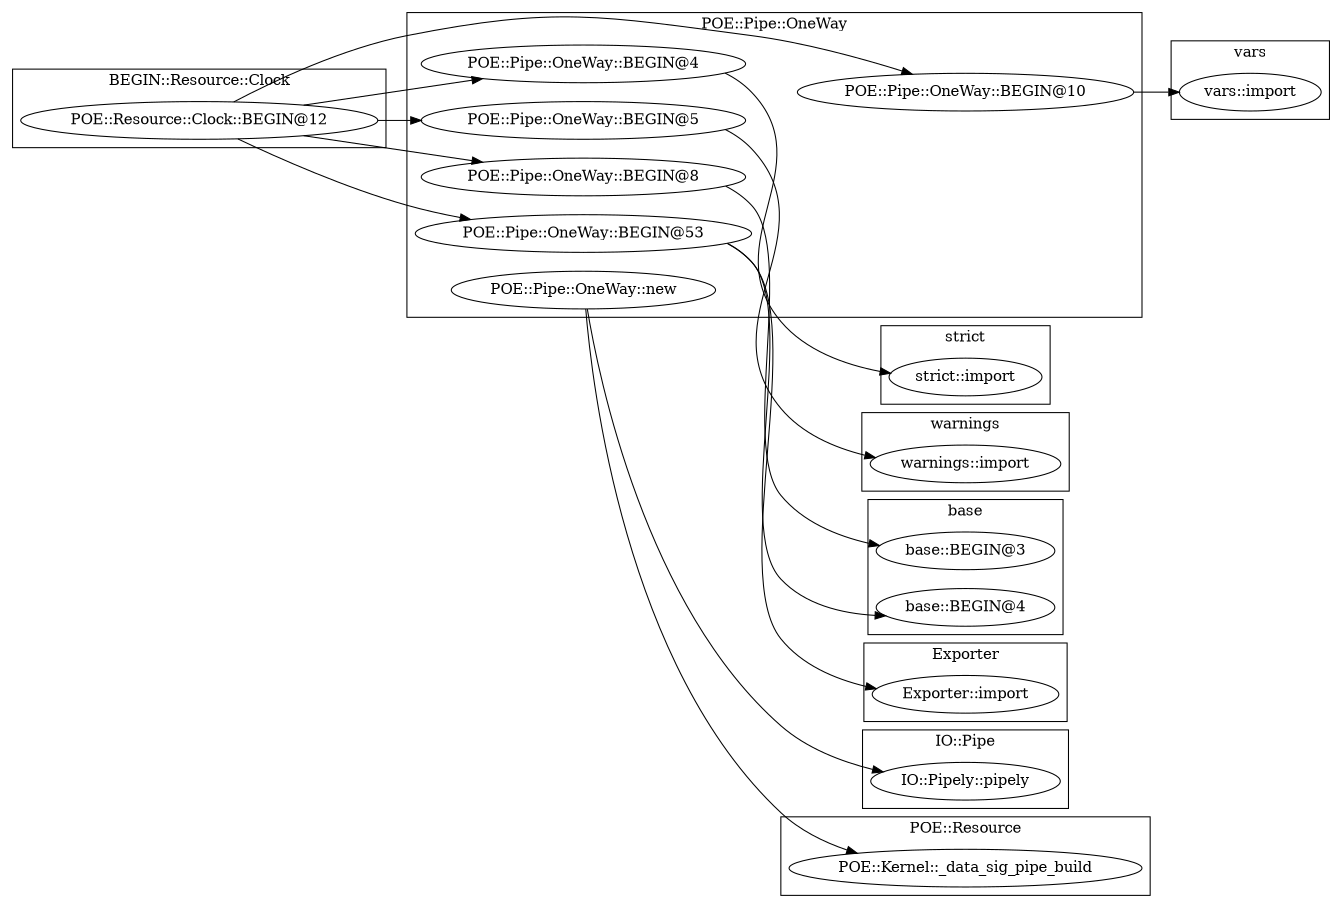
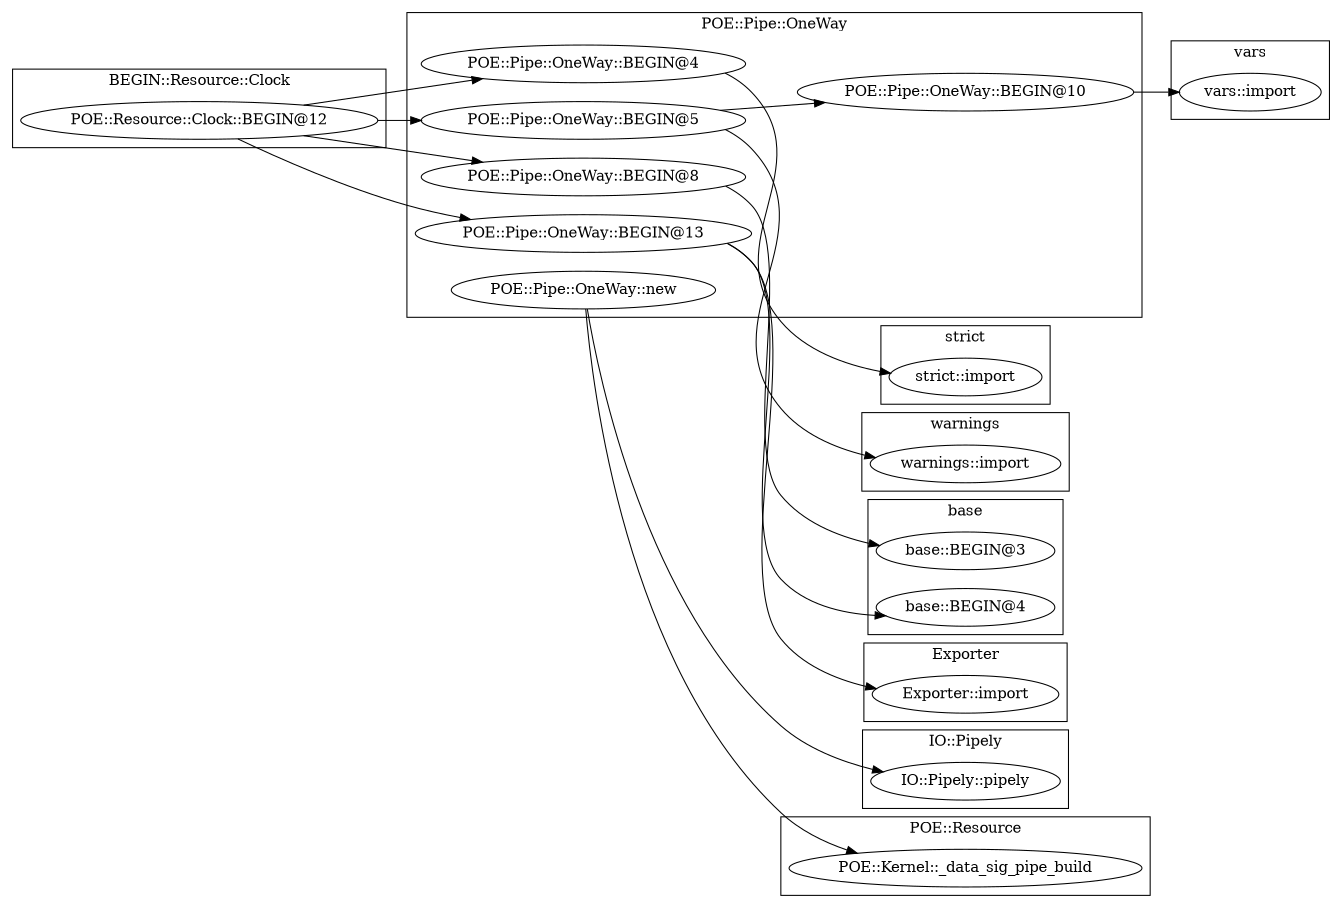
  digraph {
    rankdir=LR
    "base::BEGIN@4"
    "base::BEGIN@3"
    "Exporter::import"
    "strict::import"
    "IO::Pipely::pipely"
    "POE::Resource::Clock::BEGIN@12"
    "POE::Kernel::_data_sig_pipe_build"
    "warnings::import"
    n9 [label="POE::Pipe::OneWay::BEGIN@4"]
    "POE::Pipe::OneWay::BEGIN@5"
    "POE::Pipe::OneWay::BEGIN@10"
-   "POE::Pipe::OneWay::BEGIN@13" [label="POE::Pipe::OneWay::BEGIN@53"]
+   "POE::Pipe::OneWay::BEGIN@13"
    "POE::Pipe::OneWay::BEGIN@8"
    "POE::Pipe::OneWay::new"
    "vars::import"
    subgraph cluster_1 {
      label=base
      "base::BEGIN@4"
      "base::BEGIN@3"
    }
    subgraph cluster_2 {
      label=Exporter
      "Exporter::import"
    }
    subgraph cluster_3 {
      label="strict"
      "strict::import"
    }
    subgraph cluster_4 {
-     label="IO::Pipe"
+     label="IO::Pipely"
      "IO::Pipely::pipely"
    }
    subgraph cluster_5 {
      label="BEGIN::Resource::Clock"
      "POE::Resource::Clock::BEGIN@12"
    }
    subgraph cluster_6 {
      label="POE::Resource"
      "POE::Kernel::_data_sig_pipe_build"
    }
    subgraph cluster_7 {
      label=warnings
      "warnings::import"
    }
    subgraph cluster_8 {
      label="POE::Pipe::OneWay"
      n9
      "POE::Pipe::OneWay::BEGIN@5"
      "POE::Pipe::OneWay::BEGIN@10"
      "POE::Pipe::OneWay::BEGIN@13"
      "POE::Pipe::OneWay::BEGIN@8"
      "POE::Pipe::OneWay::new"
    }
    subgraph cluster_9 {
      label=vars
      "vars::import"
    }
    "POE::Resource::Clock::BEGIN@12" -> n9
    "POE::Resource::Clock::BEGIN@12" -> "POE::Pipe::OneWay::BEGIN@5"
-   "POE::Resource::Clock::BEGIN@12" -> "POE::Pipe::OneWay::BEGIN@10"
+   "POE::Pipe::OneWay::BEGIN@5" -> "POE::Pipe::OneWay::BEGIN@10"
    "POE::Resource::Clock::BEGIN@12" -> "POE::Pipe::OneWay::BEGIN@13"
    "POE::Resource::Clock::BEGIN@12" -> "POE::Pipe::OneWay::BEGIN@8"
    n9 -> "strict::import"
    "POE::Pipe::OneWay::BEGIN@5" -> "warnings::import"
    "POE::Pipe::OneWay::BEGIN@10" -> "vars::import"
    "POE::Pipe::OneWay::BEGIN@13" -> "base::BEGIN@4"
    "POE::Pipe::OneWay::BEGIN@13" -> "Exporter::import"
    "POE::Pipe::OneWay::BEGIN@8" -> "base::BEGIN@3"
    "POE::Pipe::OneWay::new" -> "IO::Pipely::pipely"
    "POE::Pipe::OneWay::new" -> "POE::Kernel::_data_sig_pipe_build"
  }
